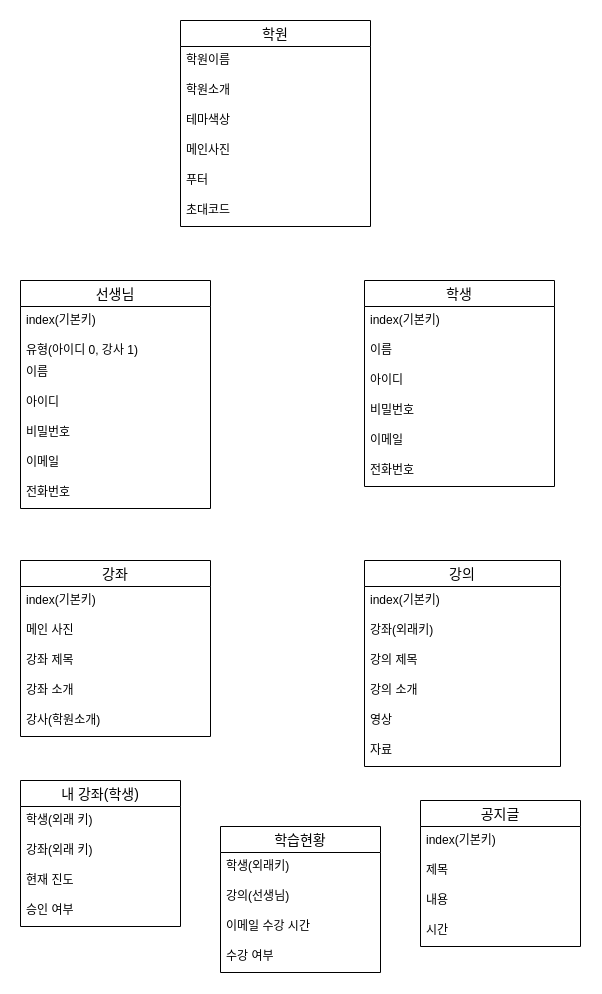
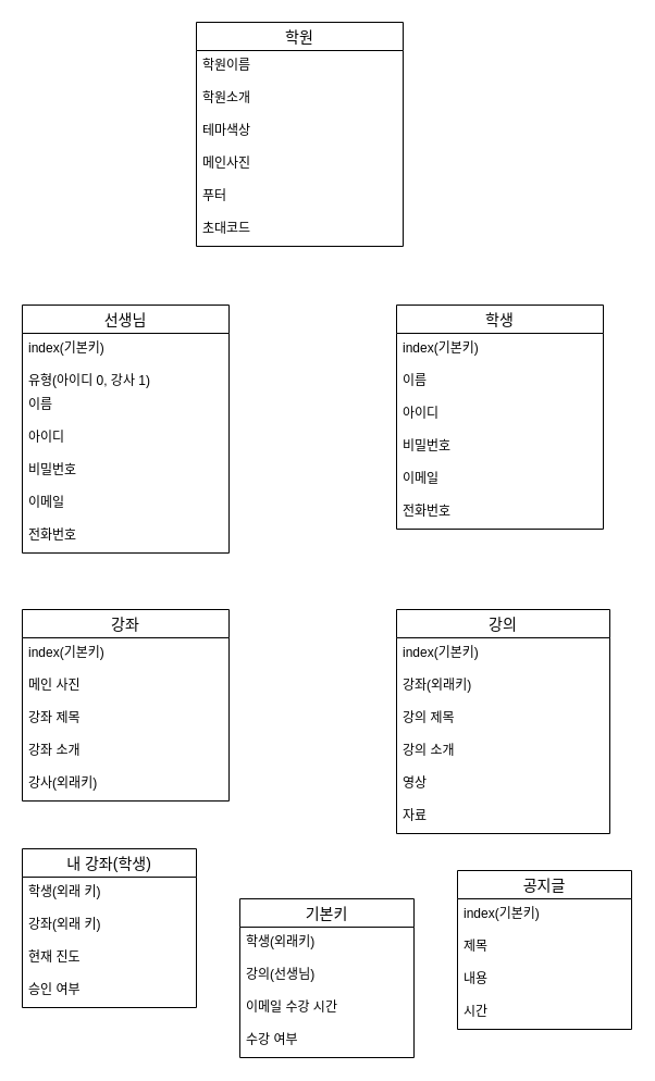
  <mxCell id="0" />
  <mxCell id="1" parent="0" />
  <mxCell id="2" value="학원" style="swimlane;fontStyle=0;childLayout=stackLayout;horizontal=1;startSize=26;horizontalStack=0;resizeParent=1;resizeParentMax=0;resizeLast=0;collapsible=1;marginBottom=0;align=center;fontSize=14;" vertex="1" parent="1"><mxGeometry x="180" y="20" width="190" height="206" as="geometry" /></mxCell>
  <mxCell id="3" value="학원이름" style="text;strokeColor=none;fillColor=none;spacingLeft=4;spacingRight=4;overflow=hidden;rotatable=0;points=[[0,0.5],[1,0.5]];portConstraint=eastwest;fontSize=12;" vertex="1" parent="2"><mxGeometry y="26" width="190" height="30" as="geometry" /></mxCell>
  <mxCell id="4" value="학원소개" style="text;strokeColor=none;fillColor=none;spacingLeft=4;spacingRight=4;overflow=hidden;rotatable=0;points=[[0,0.5],[1,0.5]];portConstraint=eastwest;fontSize=12;" vertex="1" parent="2"><mxGeometry y="56" width="190" height="30" as="geometry" /></mxCell>
  <mxCell id="5" value="테마색상" style="text;strokeColor=none;fillColor=none;spacingLeft=4;spacingRight=4;overflow=hidden;rotatable=0;points=[[0,0.5],[1,0.5]];portConstraint=eastwest;fontSize=12;" vertex="1" parent="2"><mxGeometry y="86" width="190" height="30" as="geometry" /></mxCell>
  <mxCell id="6" value="메인사진" style="text;strokeColor=none;fillColor=none;spacingLeft=4;spacingRight=4;overflow=hidden;rotatable=0;points=[[0,0.5],[1,0.5]];portConstraint=eastwest;fontSize=12;" vertex="1" parent="2"><mxGeometry y="116" width="190" height="30" as="geometry" /></mxCell>
  <mxCell id="7" value="푸터" style="text;strokeColor=none;fillColor=none;spacingLeft=4;spacingRight=4;overflow=hidden;rotatable=0;points=[[0,0.5],[1,0.5]];portConstraint=eastwest;fontSize=12;" vertex="1" parent="2"><mxGeometry y="146" width="190" height="30" as="geometry" /></mxCell>
  <mxCell id="8" value="초대코드" style="text;strokeColor=none;fillColor=none;spacingLeft=4;spacingRight=4;overflow=hidden;rotatable=0;points=[[0,0.5],[1,0.5]];portConstraint=eastwest;fontSize=12;" vertex="1" parent="2"><mxGeometry y="176" width="190" height="30" as="geometry" /></mxCell>
  <mxCell id="9" value="선생님" style="swimlane;fontStyle=0;childLayout=stackLayout;horizontal=1;startSize=26;horizontalStack=0;resizeParent=1;resizeParentMax=0;resizeLast=0;collapsible=1;marginBottom=0;align=center;fontSize=14;" vertex="1" parent="1"><mxGeometry x="20" y="280" width="190" height="228" as="geometry" /></mxCell>
  <mxCell id="10" value="index(기본키)" style="text;strokeColor=none;fillColor=none;spacingLeft=4;spacingRight=4;overflow=hidden;rotatable=0;points=[[0,0.5],[1,0.5]];portConstraint=eastwest;fontSize=12;" vertex="1" parent="9"><mxGeometry y="26" width="190" height="30" as="geometry" /></mxCell>
  <mxCell id="11" value="유형(아이디 0, 강사 1)" style="text;strokeColor=none;fillColor=none;spacingLeft=4;spacingRight=4;overflow=hidden;rotatable=0;points=[[0,0.5],[1,0.5]];portConstraint=eastwest;fontSize=12;" vertex="1" parent="9"><mxGeometry y="56" width="190" height="22" as="geometry" /></mxCell>
  <mxCell id="12" value="이름" style="text;strokeColor=none;fillColor=none;spacingLeft=4;spacingRight=4;overflow=hidden;rotatable=0;points=[[0,0.5],[1,0.5]];portConstraint=eastwest;fontSize=12;" vertex="1" parent="9"><mxGeometry y="78" width="190" height="30" as="geometry" /></mxCell>
  <mxCell id="13" value="아이디" style="text;strokeColor=none;fillColor=none;spacingLeft=4;spacingRight=4;overflow=hidden;rotatable=0;points=[[0,0.5],[1,0.5]];portConstraint=eastwest;fontSize=12;" vertex="1" parent="9"><mxGeometry y="108" width="190" height="30" as="geometry" /></mxCell>
  <mxCell id="14" value="비밀번호" style="text;strokeColor=none;fillColor=none;spacingLeft=4;spacingRight=4;overflow=hidden;rotatable=0;points=[[0,0.5],[1,0.5]];portConstraint=eastwest;fontSize=12;" vertex="1" parent="9"><mxGeometry y="138" width="190" height="30" as="geometry" /></mxCell>
  <mxCell id="15" value="이메일" style="text;strokeColor=none;fillColor=none;spacingLeft=4;spacingRight=4;overflow=hidden;rotatable=0;points=[[0,0.5],[1,0.5]];portConstraint=eastwest;fontSize=12;" vertex="1" parent="9"><mxGeometry y="168" width="190" height="30" as="geometry" /></mxCell>
  <mxCell id="16" value="전화번호" style="text;strokeColor=none;fillColor=none;spacingLeft=4;spacingRight=4;overflow=hidden;rotatable=0;points=[[0,0.5],[1,0.5]];portConstraint=eastwest;fontSize=12;" vertex="1" parent="9"><mxGeometry y="198" width="190" height="30" as="geometry" /></mxCell>
  <mxCell id="17" value="학생" style="swimlane;fontStyle=0;childLayout=stackLayout;horizontal=1;startSize=26;horizontalStack=0;resizeParent=1;resizeParentMax=0;resizeLast=0;collapsible=1;marginBottom=0;align=center;fontSize=14;" vertex="1" parent="1"><mxGeometry x="364" y="280" width="190" height="206" as="geometry" /></mxCell>
  <mxCell id="18" value="index(기본키)" style="text;strokeColor=none;fillColor=none;spacingLeft=4;spacingRight=4;overflow=hidden;rotatable=0;points=[[0,0.5],[1,0.5]];portConstraint=eastwest;fontSize=12;" vertex="1" parent="17"><mxGeometry y="26" width="190" height="30" as="geometry" /></mxCell>
  <mxCell id="19" value="이름" style="text;strokeColor=none;fillColor=none;spacingLeft=4;spacingRight=4;overflow=hidden;rotatable=0;points=[[0,0.5],[1,0.5]];portConstraint=eastwest;fontSize=12;" vertex="1" parent="17"><mxGeometry y="56" width="190" height="30" as="geometry" /></mxCell>
  <mxCell id="20" value="아이디" style="text;strokeColor=none;fillColor=none;spacingLeft=4;spacingRight=4;overflow=hidden;rotatable=0;points=[[0,0.5],[1,0.5]];portConstraint=eastwest;fontSize=12;" vertex="1" parent="17"><mxGeometry y="86" width="190" height="30" as="geometry" /></mxCell>
  <mxCell id="21" value="비밀번호" style="text;strokeColor=none;fillColor=none;spacingLeft=4;spacingRight=4;overflow=hidden;rotatable=0;points=[[0,0.5],[1,0.5]];portConstraint=eastwest;fontSize=12;" vertex="1" parent="17"><mxGeometry y="116" width="190" height="30" as="geometry" /></mxCell>
  <mxCell id="22" value="이메일" style="text;strokeColor=none;fillColor=none;spacingLeft=4;spacingRight=4;overflow=hidden;rotatable=0;points=[[0,0.5],[1,0.5]];portConstraint=eastwest;fontSize=12;" vertex="1" parent="17"><mxGeometry y="146" width="190" height="30" as="geometry" /></mxCell>
  <mxCell id="23" value="전화번호" style="text;strokeColor=none;fillColor=none;spacingLeft=4;spacingRight=4;overflow=hidden;rotatable=0;points=[[0,0.5],[1,0.5]];portConstraint=eastwest;fontSize=12;" vertex="1" parent="17"><mxGeometry y="176" width="190" height="30" as="geometry" /></mxCell>
  <mxCell id="24" value="강좌" style="swimlane;fontStyle=0;childLayout=stackLayout;horizontal=1;startSize=26;horizontalStack=0;resizeParent=1;resizeParentMax=0;resizeLast=0;collapsible=1;marginBottom=0;align=center;fontSize=14;" vertex="1" parent="1"><mxGeometry x="20" y="560" width="190" height="176" as="geometry" /></mxCell>
  <mxCell id="25" value="index(기본키)" style="text;strokeColor=none;fillColor=none;spacingLeft=4;spacingRight=4;overflow=hidden;rotatable=0;points=[[0,0.5],[1,0.5]];portConstraint=eastwest;fontSize=12;" vertex="1" parent="24"><mxGeometry y="26" width="190" height="30" as="geometry" /></mxCell>
  <mxCell id="26" value="메인 사진" style="text;strokeColor=none;fillColor=none;spacingLeft=4;spacingRight=4;overflow=hidden;rotatable=0;points=[[0,0.5],[1,0.5]];portConstraint=eastwest;fontSize=12;" vertex="1" parent="24"><mxGeometry y="56" width="190" height="30" as="geometry" /></mxCell>
  <mxCell id="27" value="강좌 제목" style="text;strokeColor=none;fillColor=none;spacingLeft=4;spacingRight=4;overflow=hidden;rotatable=0;points=[[0,0.5],[1,0.5]];portConstraint=eastwest;fontSize=12;" vertex="1" parent="24"><mxGeometry y="86" width="190" height="30" as="geometry" /></mxCell>
  <mxCell id="28" value="강좌 소개" style="text;strokeColor=none;fillColor=none;spacingLeft=4;spacingRight=4;overflow=hidden;rotatable=0;points=[[0,0.5],[1,0.5]];portConstraint=eastwest;fontSize=12;" vertex="1" parent="24"><mxGeometry y="116" width="190" height="30" as="geometry" /></mxCell>
- <mxCell id="29" value="강사(학원소개)" style="text;strokeColor=none;fillColor=none;spacingLeft=4;spacingRight=4;overflow=hidden;rotatable=0;points=[[0,0.5],[1,0.5]];portConstraint=eastwest;fontSize=12;" vertex="1" parent="24"><mxGeometry y="146" width="190" height="30" as="geometry" /></mxCell>
+ <mxCell id="29" value="강사(외래키)" style="text;strokeColor=none;fillColor=none;spacingLeft=4;spacingRight=4;overflow=hidden;rotatable=0;points=[[0,0.5],[1,0.5]];portConstraint=eastwest;fontSize=12;" vertex="1" parent="24"><mxGeometry y="146" width="190" height="30" as="geometry" /></mxCell>
  <mxCell id="30" value="강의" style="swimlane;fontStyle=0;childLayout=stackLayout;horizontal=1;startSize=26;horizontalStack=0;resizeParent=1;resizeParentMax=0;resizeLast=0;collapsible=1;marginBottom=0;align=center;fontSize=14;" vertex="1" parent="1"><mxGeometry x="364" y="560" width="196" height="206" as="geometry" /></mxCell>
  <mxCell id="31" value="index(기본키)" style="text;strokeColor=none;fillColor=none;spacingLeft=4;spacingRight=4;overflow=hidden;rotatable=0;points=[[0,0.5],[1,0.5]];portConstraint=eastwest;fontSize=12;" vertex="1" parent="30"><mxGeometry y="26" width="196" height="30" as="geometry" /></mxCell>
  <mxCell id="32" value="강좌(외래키)" style="text;strokeColor=none;fillColor=none;spacingLeft=4;spacingRight=4;overflow=hidden;rotatable=0;points=[[0,0.5],[1,0.5]];portConstraint=eastwest;fontSize=12;" vertex="1" parent="30"><mxGeometry y="56" width="196" height="30" as="geometry" /></mxCell>
  <mxCell id="33" value="강의 제목" style="text;strokeColor=none;fillColor=none;spacingLeft=4;spacingRight=4;overflow=hidden;rotatable=0;points=[[0,0.5],[1,0.5]];portConstraint=eastwest;fontSize=12;" vertex="1" parent="30"><mxGeometry y="86" width="196" height="30" as="geometry" /></mxCell>
  <mxCell id="34" value="강의 소개" style="text;strokeColor=none;fillColor=none;spacingLeft=4;spacingRight=4;overflow=hidden;rotatable=0;points=[[0,0.5],[1,0.5]];portConstraint=eastwest;fontSize=12;" vertex="1" parent="30"><mxGeometry y="116" width="196" height="30" as="geometry" /></mxCell>
  <mxCell id="35" value="영상" style="text;strokeColor=none;fillColor=none;spacingLeft=4;spacingRight=4;overflow=hidden;rotatable=0;points=[[0,0.5],[1,0.5]];portConstraint=eastwest;fontSize=12;" vertex="1" parent="30"><mxGeometry y="146" width="196" height="30" as="geometry" /></mxCell>
  <mxCell id="36" value="자료" style="text;strokeColor=none;fillColor=none;spacingLeft=4;spacingRight=4;overflow=hidden;rotatable=0;points=[[0,0.5],[1,0.5]];portConstraint=eastwest;fontSize=12;" vertex="1" parent="30"><mxGeometry y="176" width="196" height="30" as="geometry" /></mxCell>
  <mxCell id="37" value="내 강좌(학생)" style="swimlane;fontStyle=0;childLayout=stackLayout;horizontal=1;startSize=26;horizontalStack=0;resizeParent=1;resizeParentMax=0;resizeLast=0;collapsible=1;marginBottom=0;align=center;fontSize=14;" vertex="1" parent="1"><mxGeometry x="20" y="780" width="160" height="146" as="geometry" /></mxCell>
  <mxCell id="38" value="학생(외래 키)" style="text;strokeColor=none;fillColor=none;spacingLeft=4;spacingRight=4;overflow=hidden;rotatable=0;points=[[0,0.5],[1,0.5]];portConstraint=eastwest;fontSize=12;" vertex="1" parent="37"><mxGeometry y="26" width="160" height="30" as="geometry" /></mxCell>
  <mxCell id="39" value="강좌(외래 키)" style="text;strokeColor=none;fillColor=none;spacingLeft=4;spacingRight=4;overflow=hidden;rotatable=0;points=[[0,0.5],[1,0.5]];portConstraint=eastwest;fontSize=12;" vertex="1" parent="37"><mxGeometry y="56" width="160" height="30" as="geometry" /></mxCell>
  <mxCell id="40" value="현재 진도" style="text;strokeColor=none;fillColor=none;spacingLeft=4;spacingRight=4;overflow=hidden;rotatable=0;points=[[0,0.5],[1,0.5]];portConstraint=eastwest;fontSize=12;" vertex="1" parent="37"><mxGeometry y="86" width="160" height="30" as="geometry" /></mxCell>
  <mxCell id="41" value="승인 여부" style="text;strokeColor=none;fillColor=none;spacingLeft=4;spacingRight=4;overflow=hidden;rotatable=0;points=[[0,0.5],[1,0.5]];portConstraint=eastwest;fontSize=12;" vertex="1" parent="37"><mxGeometry y="116" width="160" height="30" as="geometry" /></mxCell>
  <mxCell id="42" value="공지글" style="swimlane;fontStyle=0;childLayout=stackLayout;horizontal=1;startSize=26;horizontalStack=0;resizeParent=1;resizeParentMax=0;resizeLast=0;collapsible=1;marginBottom=0;align=center;fontSize=14;" vertex="1" parent="1"><mxGeometry x="420" y="800" width="160" height="146" as="geometry" /></mxCell>
  <mxCell id="43" value="index(기본키)" style="text;strokeColor=none;fillColor=none;spacingLeft=4;spacingRight=4;overflow=hidden;rotatable=0;points=[[0,0.5],[1,0.5]];portConstraint=eastwest;fontSize=12;" vertex="1" parent="42"><mxGeometry y="26" width="160" height="30" as="geometry" /></mxCell>
  <mxCell id="44" value="제목" style="text;strokeColor=none;fillColor=none;spacingLeft=4;spacingRight=4;overflow=hidden;rotatable=0;points=[[0,0.5],[1,0.5]];portConstraint=eastwest;fontSize=12;" vertex="1" parent="42"><mxGeometry y="56" width="160" height="30" as="geometry" /></mxCell>
  <mxCell id="45" value="내용" style="text;strokeColor=none;fillColor=none;spacingLeft=4;spacingRight=4;overflow=hidden;rotatable=0;points=[[0,0.5],[1,0.5]];portConstraint=eastwest;fontSize=12;" vertex="1" parent="42"><mxGeometry y="86" width="160" height="30" as="geometry" /></mxCell>
  <mxCell id="46" value="시간" style="text;strokeColor=none;fillColor=none;spacingLeft=4;spacingRight=4;overflow=hidden;rotatable=0;points=[[0,0.5],[1,0.5]];portConstraint=eastwest;fontSize=12;" vertex="1" parent="42"><mxGeometry y="116" width="160" height="30" as="geometry" /></mxCell>
- <mxCell id="47" value="학습현황" style="swimlane;fontStyle=0;childLayout=stackLayout;horizontal=1;startSize=26;horizontalStack=0;resizeParent=1;resizeParentMax=0;resizeLast=0;collapsible=1;marginBottom=0;align=center;fontSize=14;" vertex="1" parent="1"><mxGeometry x="220" y="826" width="160" height="146" as="geometry" /></mxCell>
+ <mxCell id="47" value="기본키" style="swimlane;fontStyle=0;childLayout=stackLayout;horizontal=1;startSize=26;horizontalStack=0;resizeParent=1;resizeParentMax=0;resizeLast=0;collapsible=1;marginBottom=0;align=center;fontSize=14;" vertex="1" parent="1"><mxGeometry x="220" y="826" width="160" height="146" as="geometry" /></mxCell>
  <mxCell id="48" value="학생(외래키)" style="text;strokeColor=none;fillColor=none;spacingLeft=4;spacingRight=4;overflow=hidden;rotatable=0;points=[[0,0.5],[1,0.5]];portConstraint=eastwest;fontSize=12;" vertex="1" parent="47"><mxGeometry y="26" width="160" height="30" as="geometry" /></mxCell>
  <mxCell id="49" value="강의(선생님)" style="text;strokeColor=none;fillColor=none;spacingLeft=4;spacingRight=4;overflow=hidden;rotatable=0;points=[[0,0.5],[1,0.5]];portConstraint=eastwest;fontSize=12;" vertex="1" parent="47"><mxGeometry y="56" width="160" height="30" as="geometry" /></mxCell>
  <mxCell id="50" value="이메일 수강 시간" style="text;strokeColor=none;fillColor=none;spacingLeft=4;spacingRight=4;overflow=hidden;rotatable=0;points=[[0,0.5],[1,0.5]];portConstraint=eastwest;fontSize=12;" vertex="1" parent="47"><mxGeometry y="86" width="160" height="30" as="geometry" /></mxCell>
  <mxCell id="51" value="수강 여부" style="text;strokeColor=none;fillColor=none;spacingLeft=4;spacingRight=4;overflow=hidden;rotatable=0;points=[[0,0.5],[1,0.5]];portConstraint=eastwest;fontSize=12;" vertex="1" parent="47"><mxGeometry y="116" width="160" height="30" as="geometry" /></mxCell>
